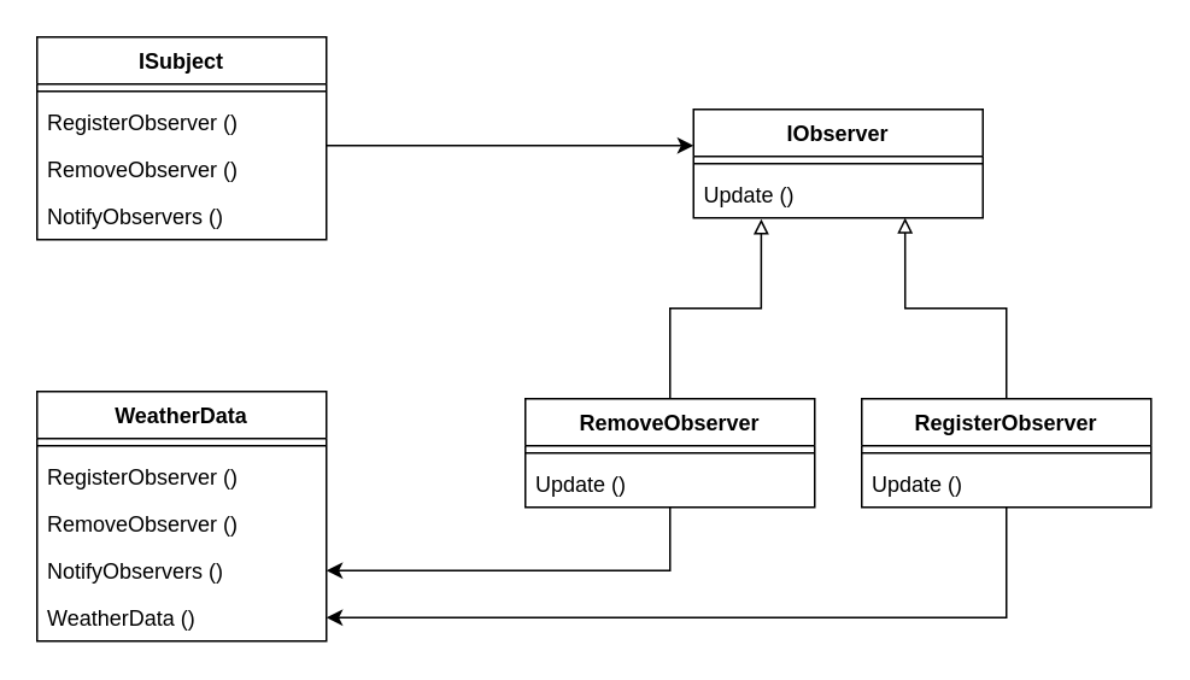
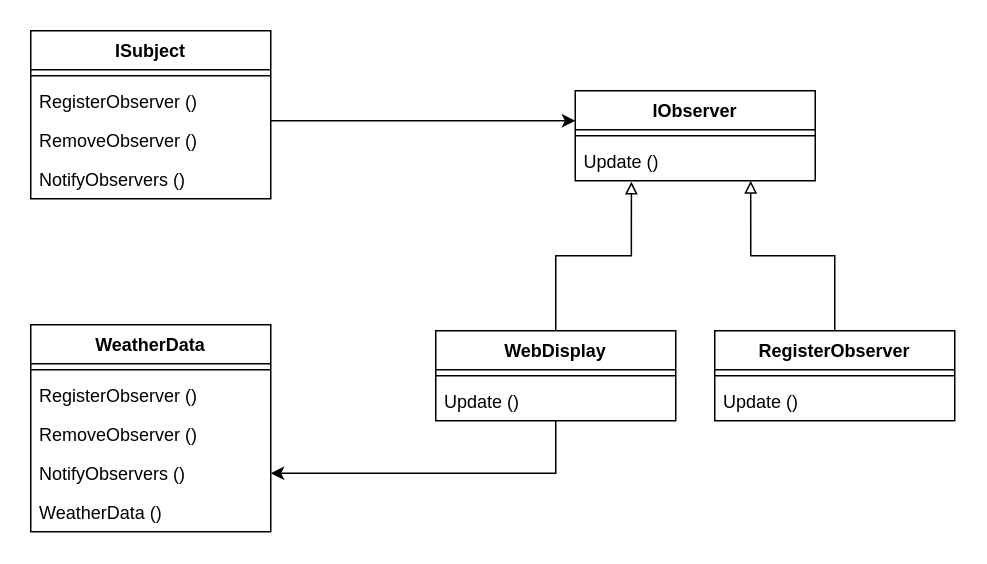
  <mxCell id="0" />
  <mxCell id="1" parent="0" />
  <mxCell id="2" value="IObserver" style="swimlane;fontStyle=1;align=center;verticalAlign=top;childLayout=stackLayout;horizontal=1;startSize=26;horizontalStack=0;resizeParent=1;resizeParentMax=0;resizeLast=0;collapsible=1;marginBottom=0;whiteSpace=wrap;html=1;" vertex="1" parent="1"><mxGeometry x="383" y="60" width="160" height="60" as="geometry" /></mxCell>
  <mxCell id="3" value="" style="line;strokeWidth=1;fillColor=none;align=left;verticalAlign=middle;spacingTop=-1;spacingLeft=3;spacingRight=3;rotatable=0;labelPosition=right;points=[];portConstraint=eastwest;strokeColor=inherit;" vertex="1" parent="2"><mxGeometry y="26" width="160" height="8" as="geometry" /></mxCell>
  <mxCell id="4" value="Update ()" style="text;strokeColor=none;fillColor=none;align=left;verticalAlign=top;spacingLeft=4;spacingRight=4;overflow=hidden;rotatable=0;points=[[0,0.5],[1,0.5]];portConstraint=eastwest;whiteSpace=wrap;html=1;" vertex="1" parent="2"><mxGeometry y="34" width="160" height="26" as="geometry" /></mxCell>
  <mxCell id="5" style="edgeStyle=orthogonalEdgeStyle;rounded=0;orthogonalLoop=1;jettySize=auto;html=1;" edge="1" parent="1" source="6" target="22"><mxGeometry relative="1" as="geometry" /></mxCell>
- <mxCell id="6" value="RemoveObserver" style="swimlane;fontStyle=1;align=center;verticalAlign=top;childLayout=stackLayout;horizontal=1;startSize=26;horizontalStack=0;resizeParent=1;resizeParentMax=0;resizeLast=0;collapsible=1;marginBottom=0;whiteSpace=wrap;html=1;" vertex="1" parent="1"><mxGeometry x="290" y="220" width="160" height="60" as="geometry" /></mxCell>
+ <mxCell id="6" value="WebDisplay" style="swimlane;fontStyle=1;align=center;verticalAlign=top;childLayout=stackLayout;horizontal=1;startSize=26;horizontalStack=0;resizeParent=1;resizeParentMax=0;resizeLast=0;collapsible=1;marginBottom=0;whiteSpace=wrap;html=1;" vertex="1" parent="1"><mxGeometry x="290" y="220" width="160" height="60" as="geometry" /></mxCell>
  <mxCell id="7" value="" style="line;strokeWidth=1;fillColor=none;align=left;verticalAlign=middle;spacingTop=-1;spacingLeft=3;spacingRight=3;rotatable=0;labelPosition=right;points=[];portConstraint=eastwest;strokeColor=inherit;" vertex="1" parent="6"><mxGeometry y="26" width="160" height="8" as="geometry" /></mxCell>
  <mxCell id="8" value="Update ()" style="text;strokeColor=none;fillColor=none;align=left;verticalAlign=top;spacingLeft=4;spacingRight=4;overflow=hidden;rotatable=0;points=[[0,0.5],[1,0.5]];portConstraint=eastwest;whiteSpace=wrap;html=1;" vertex="1" parent="6"><mxGeometry y="34" width="160" height="26" as="geometry" /></mxCell>
- <mxCell id="9" style="edgeStyle=orthogonalEdgeStyle;rounded=0;orthogonalLoop=1;jettySize=auto;html=1;" edge="1" parent="1" source="10" target="23"><mxGeometry relative="1" as="geometry" /></mxCell>
  <mxCell id="10" value="RegisterObserver" style="swimlane;fontStyle=1;align=center;verticalAlign=top;childLayout=stackLayout;horizontal=1;startSize=26;horizontalStack=0;resizeParent=1;resizeParentMax=0;resizeLast=0;collapsible=1;marginBottom=0;whiteSpace=wrap;html=1;" vertex="1" parent="1"><mxGeometry x="476" y="220" width="160" height="60" as="geometry" /></mxCell>
  <mxCell id="11" value="" style="line;strokeWidth=1;fillColor=none;align=left;verticalAlign=middle;spacingTop=-1;spacingLeft=3;spacingRight=3;rotatable=0;labelPosition=right;points=[];portConstraint=eastwest;strokeColor=inherit;" vertex="1" parent="10"><mxGeometry y="26" width="160" height="8" as="geometry" /></mxCell>
  <mxCell id="12" value="Update ()" style="text;strokeColor=none;fillColor=none;align=left;verticalAlign=top;spacingLeft=4;spacingRight=4;overflow=hidden;rotatable=0;points=[[0,0.5],[1,0.5]];portConstraint=eastwest;whiteSpace=wrap;html=1;" vertex="1" parent="10"><mxGeometry y="34" width="160" height="26" as="geometry" /></mxCell>
  <mxCell id="13" value="ISubject" style="swimlane;fontStyle=1;align=center;verticalAlign=top;childLayout=stackLayout;horizontal=1;startSize=26;horizontalStack=0;resizeParent=1;resizeParentMax=0;resizeLast=0;collapsible=1;marginBottom=0;whiteSpace=wrap;html=1;" vertex="1" parent="1"><mxGeometry x="20" y="20" width="160" height="112" as="geometry" /></mxCell>
  <mxCell id="14" value="" style="line;strokeWidth=1;fillColor=none;align=left;verticalAlign=middle;spacingTop=-1;spacingLeft=3;spacingRight=3;rotatable=0;labelPosition=right;points=[];portConstraint=eastwest;strokeColor=inherit;" vertex="1" parent="13"><mxGeometry y="26" width="160" height="8" as="geometry" /></mxCell>
  <mxCell id="15" value="RegisterObserver ()" style="text;strokeColor=none;fillColor=none;align=left;verticalAlign=top;spacingLeft=4;spacingRight=4;overflow=hidden;rotatable=0;points=[[0,0.5],[1,0.5]];portConstraint=eastwest;whiteSpace=wrap;html=1;" vertex="1" parent="13"><mxGeometry y="34" width="160" height="26" as="geometry" /></mxCell>
  <mxCell id="16" value="RemoveObserver ()" style="text;strokeColor=none;fillColor=none;align=left;verticalAlign=top;spacingLeft=4;spacingRight=4;overflow=hidden;rotatable=0;points=[[0,0.5],[1,0.5]];portConstraint=eastwest;whiteSpace=wrap;html=1;" vertex="1" parent="13"><mxGeometry y="60" width="160" height="26" as="geometry" /></mxCell>
  <mxCell id="17" value="NotifyObservers ()" style="text;strokeColor=none;fillColor=none;align=left;verticalAlign=top;spacingLeft=4;spacingRight=4;overflow=hidden;rotatable=0;points=[[0,0.5],[1,0.5]];portConstraint=eastwest;whiteSpace=wrap;html=1;" vertex="1" parent="13"><mxGeometry y="86" width="160" height="26" as="geometry" /></mxCell>
  <mxCell id="18" value="WeatherData" style="swimlane;fontStyle=1;align=center;verticalAlign=top;childLayout=stackLayout;horizontal=1;startSize=26;horizontalStack=0;resizeParent=1;resizeParentMax=0;resizeLast=0;collapsible=1;marginBottom=0;whiteSpace=wrap;html=1;" vertex="1" parent="1"><mxGeometry x="20" y="216" width="160" height="138" as="geometry" /></mxCell>
  <mxCell id="19" value="" style="line;strokeWidth=1;fillColor=none;align=left;verticalAlign=middle;spacingTop=-1;spacingLeft=3;spacingRight=3;rotatable=0;labelPosition=right;points=[];portConstraint=eastwest;strokeColor=inherit;" vertex="1" parent="18"><mxGeometry y="26" width="160" height="8" as="geometry" /></mxCell>
  <mxCell id="20" value="RegisterObserver ()" style="text;strokeColor=none;fillColor=none;align=left;verticalAlign=top;spacingLeft=4;spacingRight=4;overflow=hidden;rotatable=0;points=[[0,0.5],[1,0.5]];portConstraint=eastwest;whiteSpace=wrap;html=1;" vertex="1" parent="18"><mxGeometry y="34" width="160" height="26" as="geometry" /></mxCell>
  <mxCell id="21" value="RemoveObserver ()" style="text;strokeColor=none;fillColor=none;align=left;verticalAlign=top;spacingLeft=4;spacingRight=4;overflow=hidden;rotatable=0;points=[[0,0.5],[1,0.5]];portConstraint=eastwest;whiteSpace=wrap;html=1;" vertex="1" parent="18"><mxGeometry y="60" width="160" height="26" as="geometry" /></mxCell>
  <mxCell id="22" value="NotifyObservers ()" style="text;strokeColor=none;fillColor=none;align=left;verticalAlign=top;spacingLeft=4;spacingRight=4;overflow=hidden;rotatable=0;points=[[0,0.5],[1,0.5]];portConstraint=eastwest;whiteSpace=wrap;html=1;" vertex="1" parent="18"><mxGeometry y="86" width="160" height="26" as="geometry" /></mxCell>
  <mxCell id="23" value="WeatherData ()" style="text;strokeColor=none;fillColor=none;align=left;verticalAlign=top;spacingLeft=4;spacingRight=4;overflow=hidden;rotatable=0;points=[[0,0.5],[1,0.5]];portConstraint=eastwest;whiteSpace=wrap;html=1;" vertex="1" parent="18"><mxGeometry y="112" width="160" height="26" as="geometry" /></mxCell>
  <mxCell id="24" style="edgeStyle=orthogonalEdgeStyle;rounded=0;orthogonalLoop=1;jettySize=auto;html=1;" edge="1" parent="1" source="16" target="2"><mxGeometry relative="1" as="geometry"><Array as="points"><mxPoint x="240" y="80" /><mxPoint x="240" y="80" /></Array></mxGeometry></mxCell>
  <mxCell id="25" style="edgeStyle=orthogonalEdgeStyle;rounded=0;orthogonalLoop=1;jettySize=auto;html=1;entryX=0.234;entryY=1.023;entryDx=0;entryDy=0;entryPerimeter=0;endArrow=block;endFill=0;" edge="1" parent="1" source="6" target="4"><mxGeometry relative="1" as="geometry" /></mxCell>
  <mxCell id="26" style="edgeStyle=orthogonalEdgeStyle;rounded=0;orthogonalLoop=1;jettySize=auto;html=1;entryX=0.731;entryY=1;entryDx=0;entryDy=0;entryPerimeter=0;endArrow=block;endFill=0;" edge="1" parent="1" source="10" target="4"><mxGeometry relative="1" as="geometry" /></mxCell>
